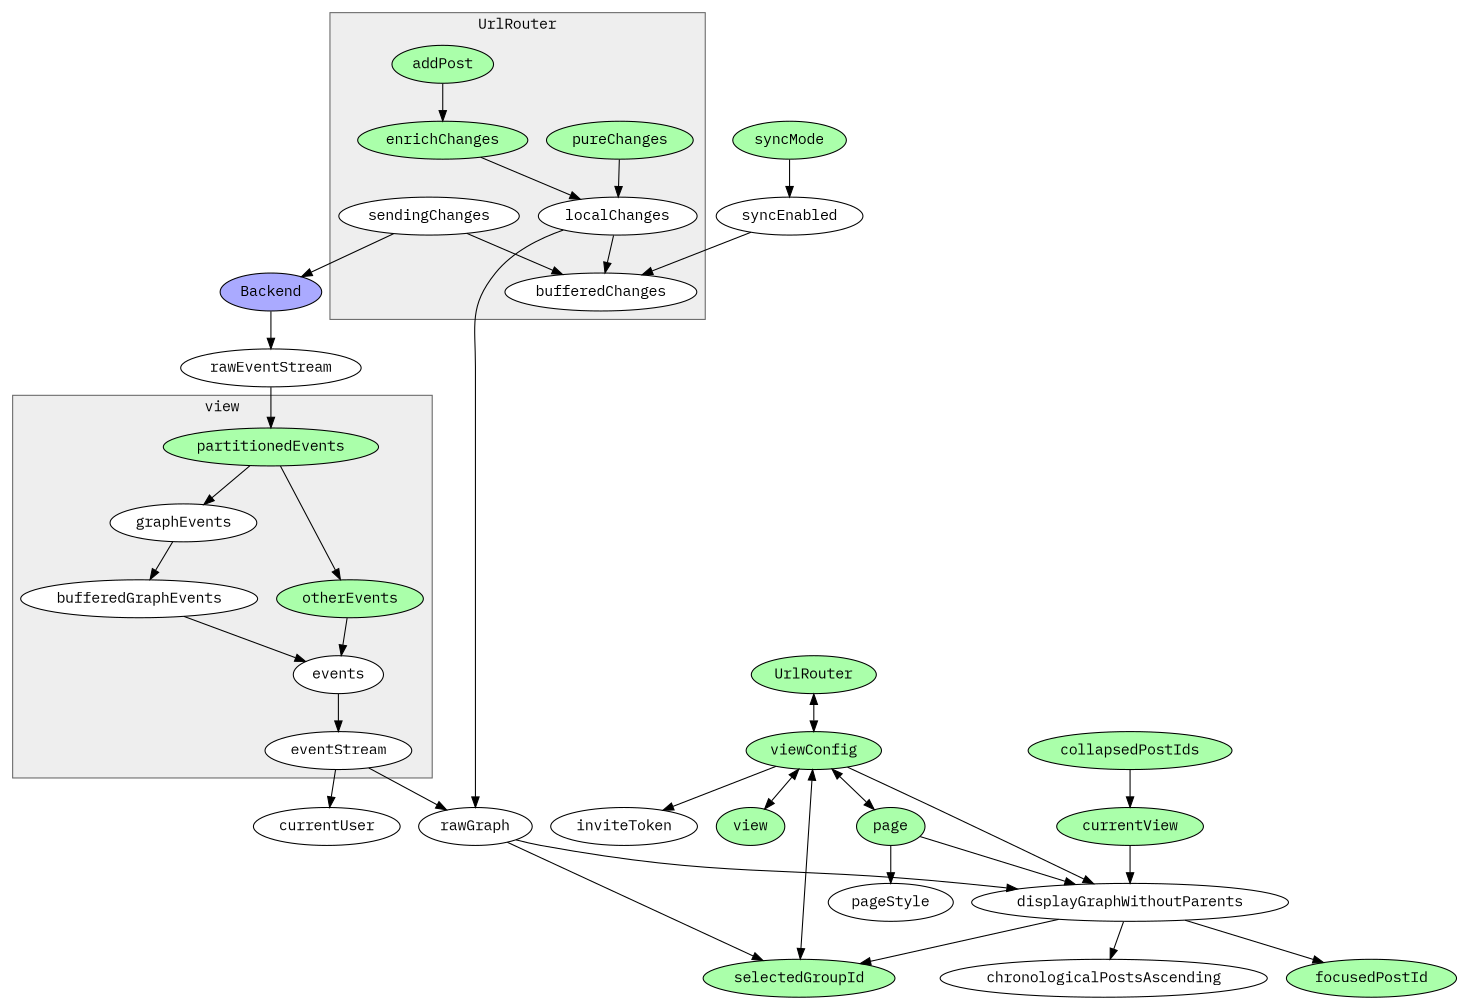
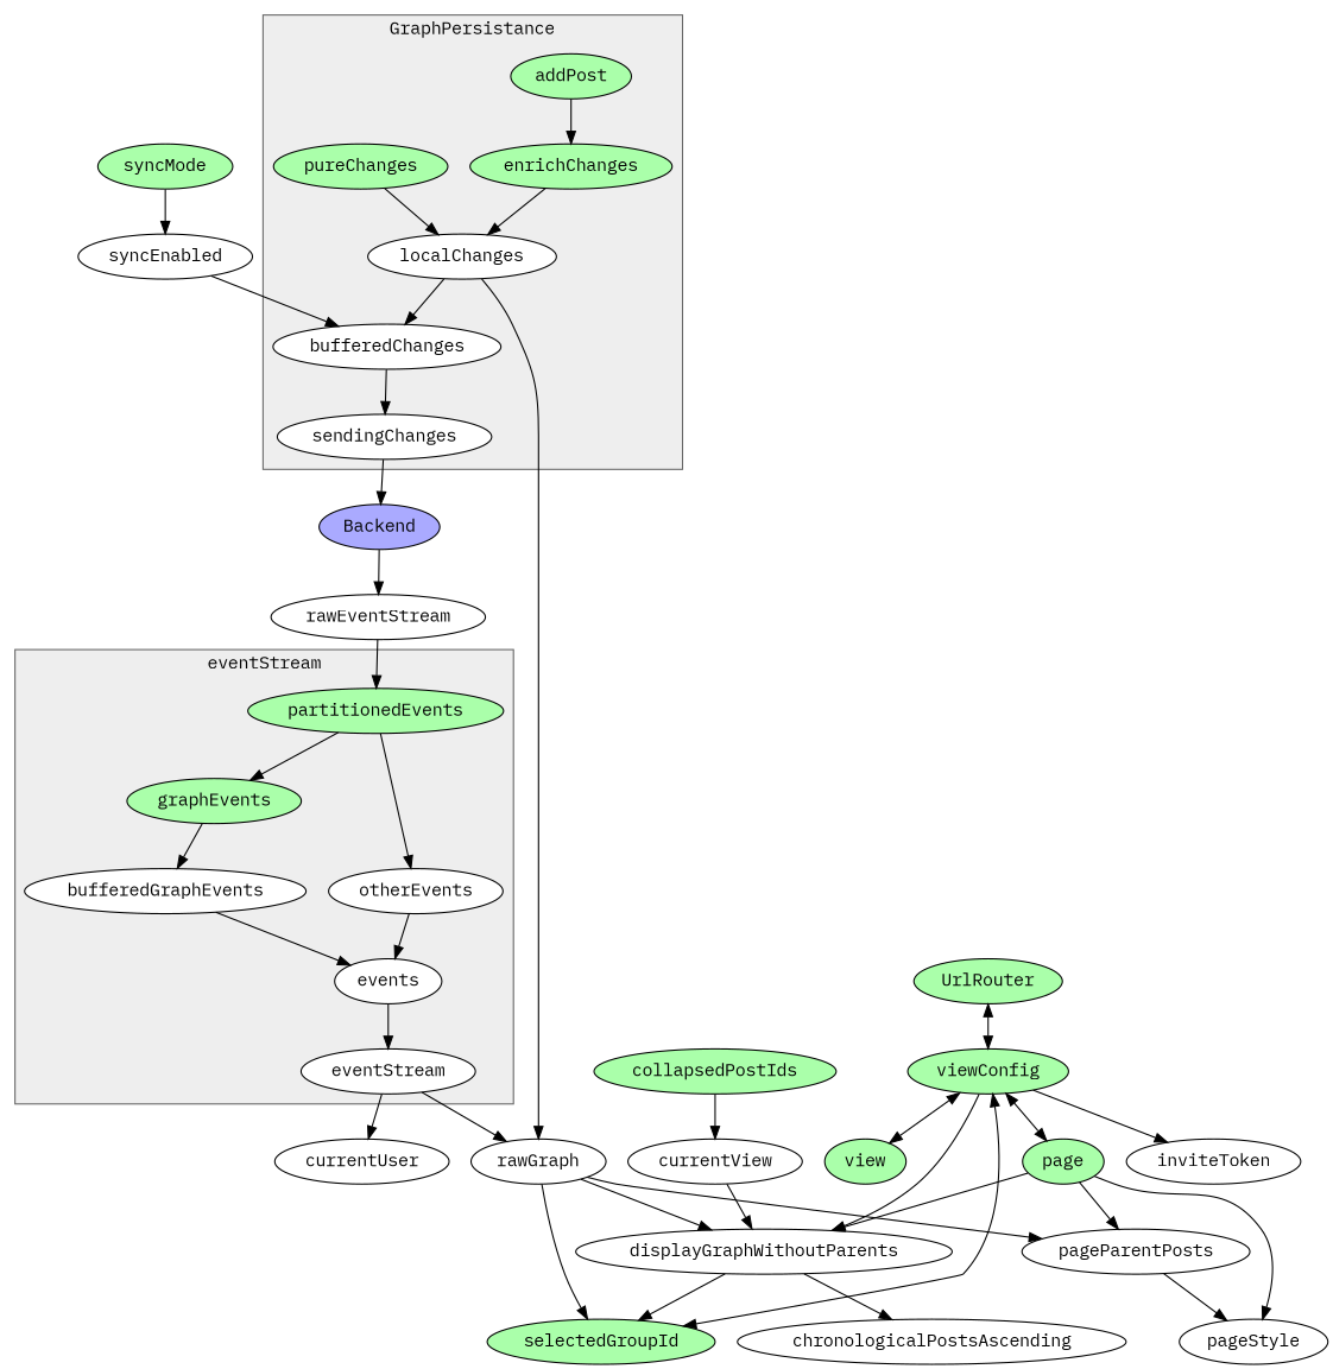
  digraph {
    fontname="IBM Plex Mono"
    node [fillcolor="#AAFFAA" fontname="IBM Plex Mono" style=filled]
    edge [fontname="IBM Plex Mono"]
    localChanges [color=black fillcolor=white]
    bufferedChanges [color=black fillcolor=white]
    enrichChanges [color=black]
    pureChanges [color=black]
    addPost [color=black]
    sendingChanges [color=black fillcolor=white]
    partitionedEvents [color=black]
-   graphEvents [color=black fillcolor=white]
-   otherEvents [color=black]
+   graphEvents [color=black]
+   otherEvents [color=black fillcolor=white]
    bufferedGraphEvents [color=black fillcolor=white]
    events [color=black fillcolor=white]
    eventStream [color=black fillcolor=white]
    rawGraph [fillcolor="" style=""]
    Backend [fillcolor="#AAAAFF"]
    currentUser [fillcolor="" style=""]
+   pageParentPosts [fillcolor="" style=""]
    selectedGroupId
    displayGraphWithoutParents [fillcolor="" style=""]
    rawEventStream [fillcolor="" style=""]
    syncEnabled [fillcolor="" style=""]
    syncMode
    page
    pageStyle [fillcolor="" style=""]
    chronologicalPostsAscending [fillcolor="" style=""]
-   focusedPostId
    viewConfig
    inviteToken [fillcolor="" style=""]
    view
    UrlRouter
    collapsedPostIds
-   currentView
+   currentView [fillcolor=white]
    subgraph cluster_1 {
      color="#666666"
      fillcolor="#EEEEEE"
-     label=UrlRouter
+     label=GraphPersistance
      style=filled
      localChanges
      bufferedChanges
      enrichChanges
      pureChanges
      addPost
      sendingChanges
    }
    subgraph cluster_2 {
      color="#666666"
      fillcolor="#EEEEEE"
-     label=view
+     label=eventStream
      style=filled
      partitionedEvents
      graphEvents
      otherEvents
      bufferedGraphEvents
      events
      eventStream
    }
    localChanges -> bufferedChanges
    localChanges -> rawGraph
-   sendingChanges -> bufferedChanges
+   bufferedChanges -> sendingChanges
    enrichChanges -> localChanges
    pureChanges -> localChanges
    addPost -> enrichChanges
    sendingChanges -> Backend
    partitionedEvents -> graphEvents
    partitionedEvents -> otherEvents
    graphEvents -> bufferedGraphEvents
    otherEvents -> events
    bufferedGraphEvents -> events
    events -> eventStream
    eventStream -> rawGraph
    eventStream -> currentUser
+   rawGraph -> pageParentPosts
    rawGraph -> selectedGroupId
    rawGraph -> displayGraphWithoutParents
    Backend -> rawEventStream
+   pageParentPosts -> pageStyle
    displayGraphWithoutParents -> selectedGroupId
    displayGraphWithoutParents -> chronologicalPostsAscending
-   displayGraphWithoutParents -> focusedPostId
    rawEventStream -> partitionedEvents
    syncEnabled -> bufferedChanges
    syncMode -> syncEnabled
+   page -> pageParentPosts
    page -> displayGraphWithoutParents
    page -> pageStyle
    viewConfig -> selectedGroupId [dir=both]
    viewConfig -> displayGraphWithoutParents
    viewConfig -> page [dir=both]
    viewConfig -> inviteToken
    viewConfig -> view [dir=both]
    UrlRouter -> viewConfig [dir=both]
    collapsedPostIds -> currentView
    currentView -> displayGraphWithoutParents
  }
